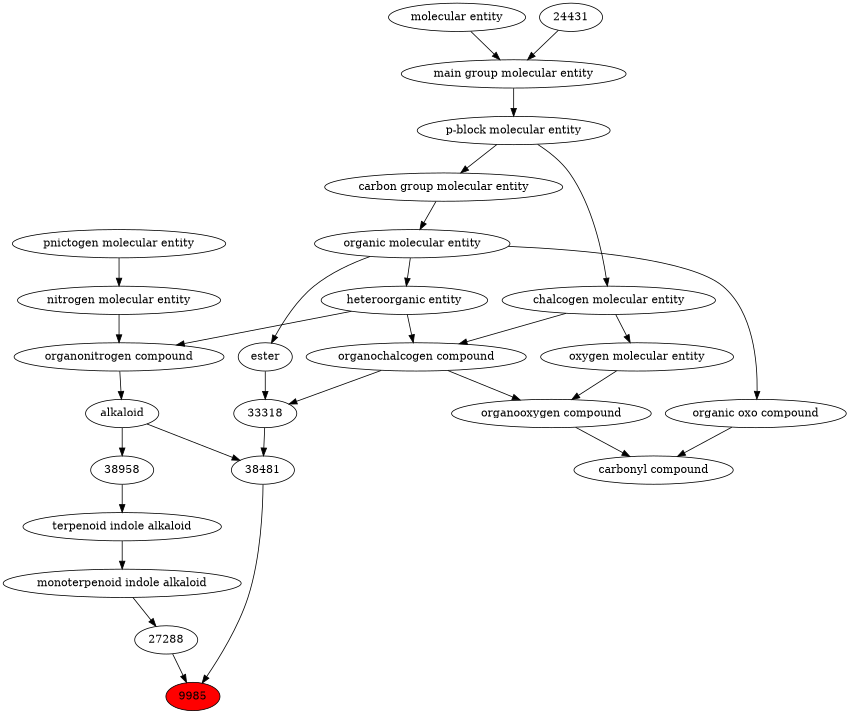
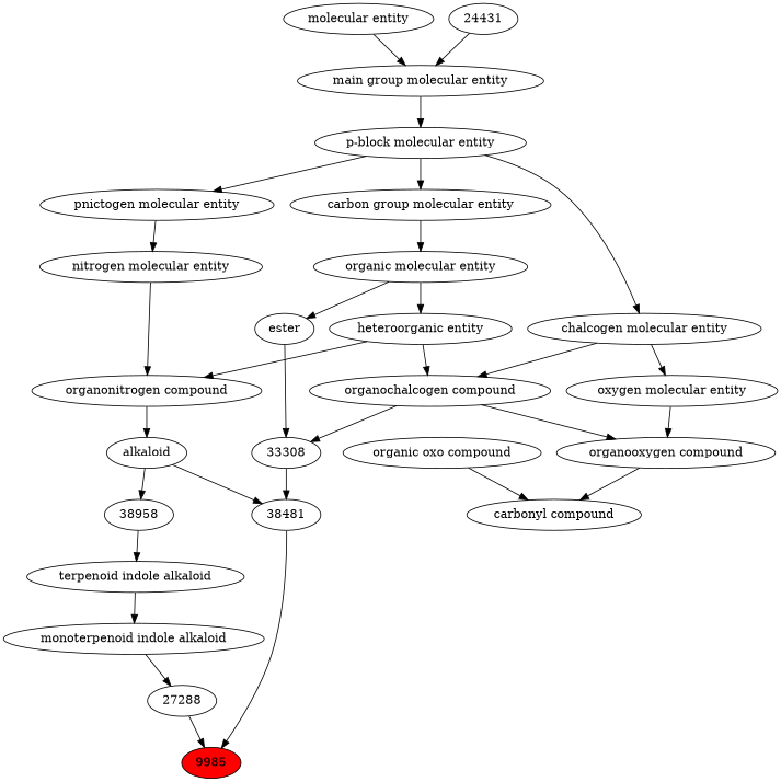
  digraph {
    n1 [fillcolor=red label=9985 style=filled]
    n2 [label=27288]
    n3 [label=38481]
    n4 [label="monoterpenoid indole alkaloid"]
-   n5 [label=33318]
+   n5 [label=33308]
    n6 [label=alkaloid]
    n7 [label=38958]
    n8 [label="terpenoid indole alkaloid"]
    n9 [label="carbonyl compound"]
    n10 [label=ester]
    n11 [label="organonitrogen compound"]
    n12 [label="organic oxo compound"]
    n13 [label="organooxygen compound"]
    n14 [label="organic molecular entity"]
    n15 [label="heteroorganic entity"]
    n16 [label="organochalcogen compound"]
    n17 [label="nitrogen molecular entity"]
    n18 [label="oxygen molecular entity"]
    n19 [label="carbon group molecular entity"]
    n20 [label="pnictogen molecular entity"]
    n21 [label="chalcogen molecular entity"]
    n22 [label="p-block molecular entity"]
    n23 [label="main group molecular entity"]
    n24 [label="molecular entity"]
    n25 [label=24431]
    n2 -> n1
    n3 -> n1
    n4 -> n2
    n5 -> n3
    n6 -> n3
    n6 -> n7
    n7 -> n8
    n8 -> n4
    n10 -> n5
    n11 -> n6
    n12 -> n9
    n13 -> n9
    n14 -> n10
-   n14 -> n12
    n14 -> n15
    n15 -> n11
    n15 -> n16
    n16 -> n5
    n16 -> n13
    n17 -> n11
    n18 -> n13
    n19 -> n14
    n20 -> n17
    n21 -> n16
    n21 -> n18
    n22 -> n19
+   n22 -> n20
    n22 -> n21
    n23 -> n22
    n24 -> n23
    n25 -> n23
  }
